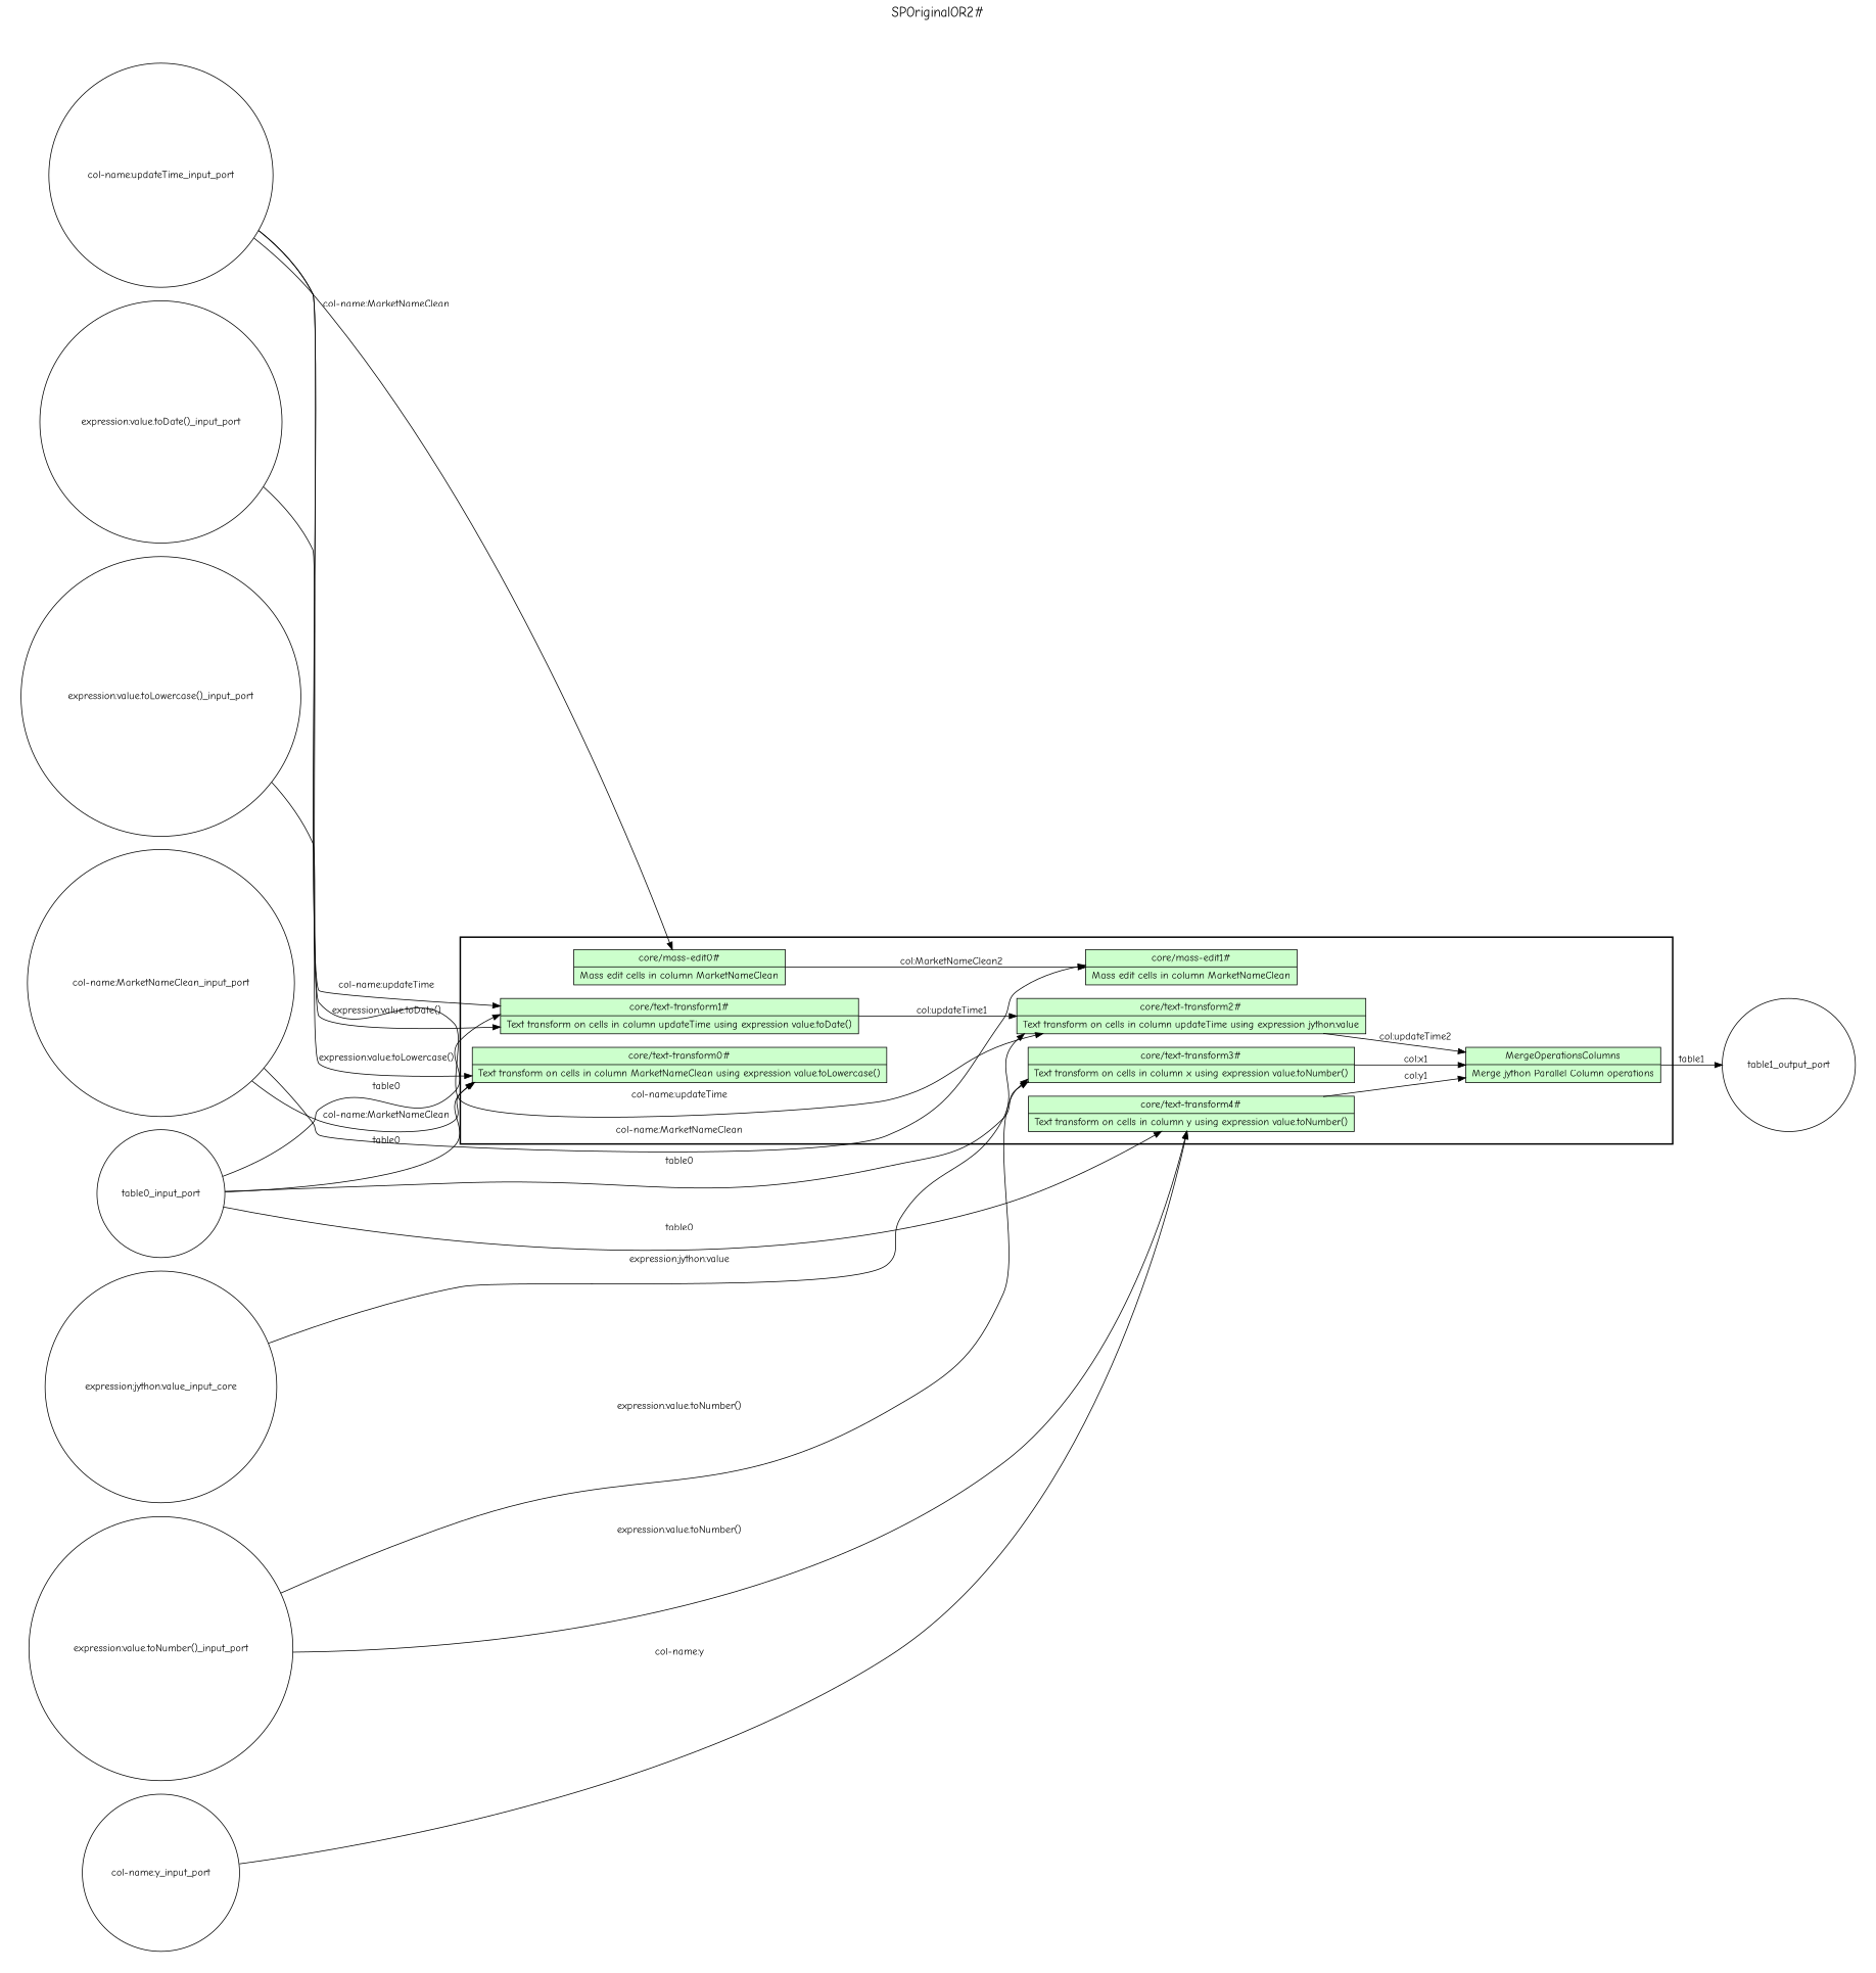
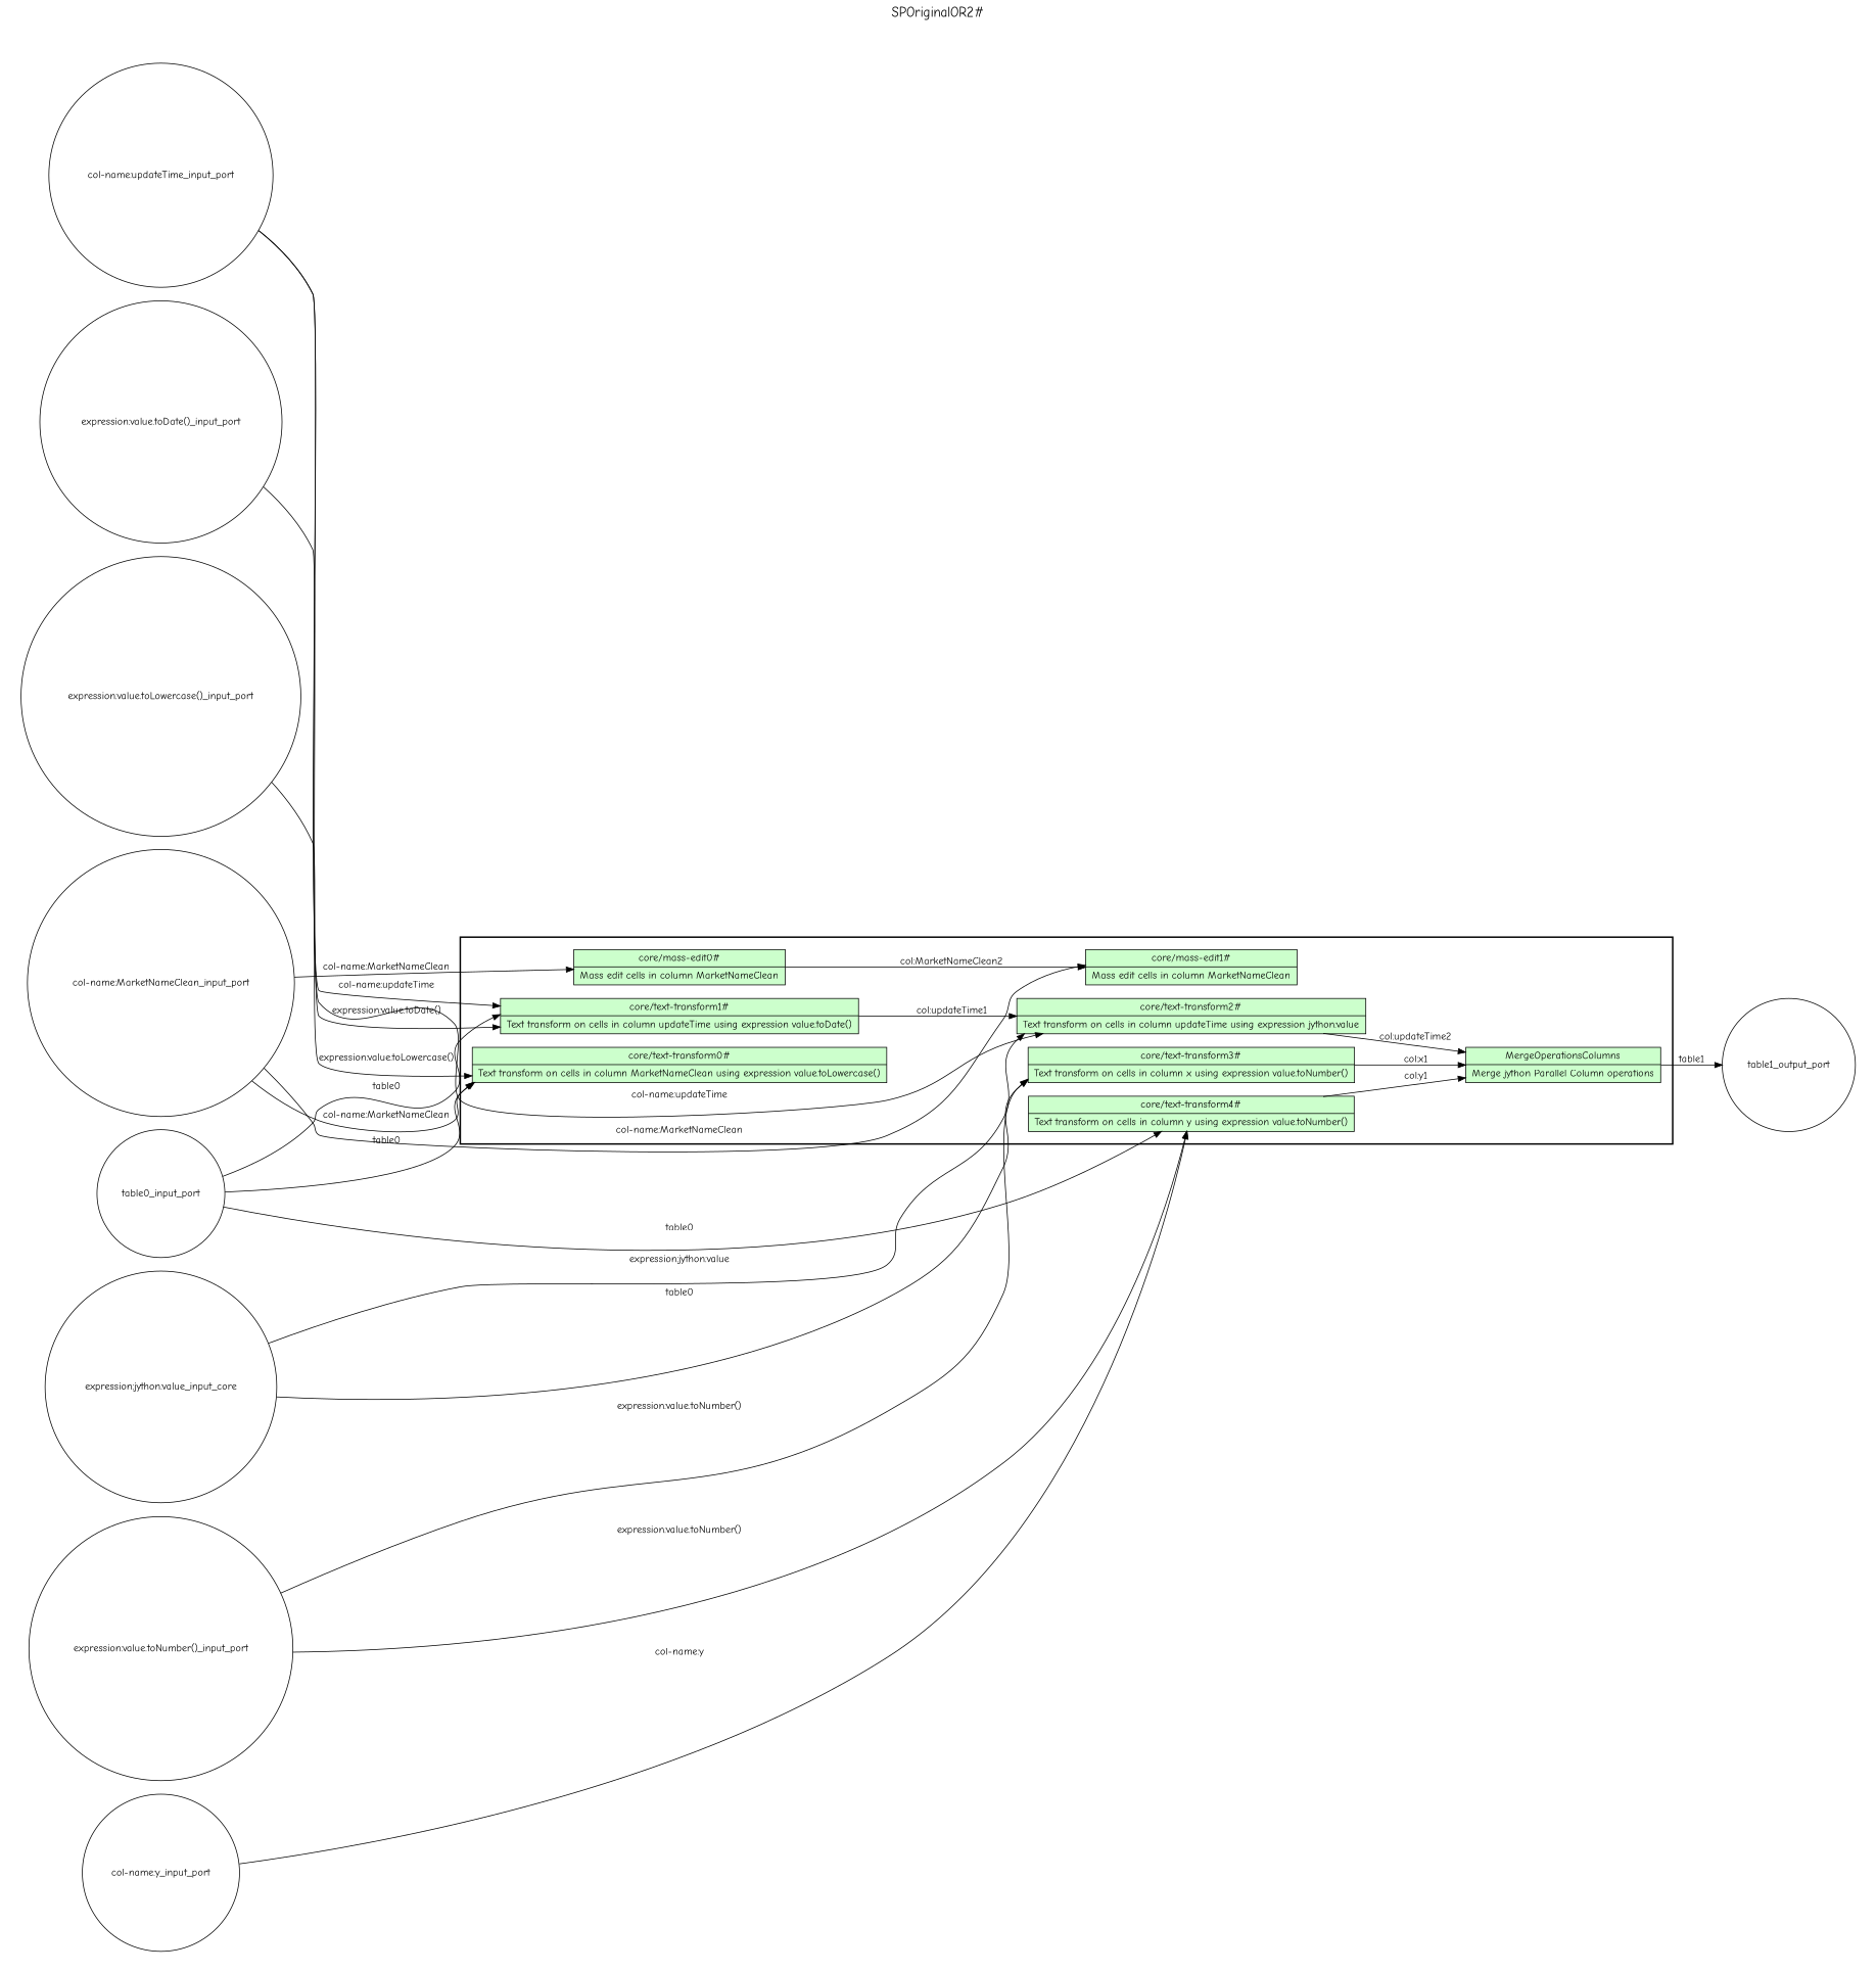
  digraph {
    fontname="Comic Neue"
    fontsize=18
    label="SPOriginalOR2#"
    labelloc=t
    rankdir=LR
    node [fillcolor="#FFFFFF" fontname="Comic Neue" peripheries=1 shape=circle style=filled]
    edge [fontname="Comic Neue"]
    n1 [fillcolor="#CCFFCC" label="{{<f0> core/text-transform0# |<f1> Text transform on cells in column MarketNameClean using expression value.toLowercase()}}" rankdir=LR shape=record]
    n2 [fillcolor="#CCFFCC" label="{{<f0> core/mass-edit0# |<f1> Mass edit cells in column MarketNameClean}}" rankdir=LR shape=record]
    n3 [fillcolor="#CCFFCC" label="{{<f0> core/mass-edit1# |<f1> Mass edit cells in column MarketNameClean}}" rankdir=LR shape=record]
    n4 [fillcolor="#CCFFCC" label="{{<f0> core/text-transform1# |<f1> Text transform on cells in column updateTime using expression value.toDate()}}" rankdir=LR shape=record]
    n5 [fillcolor="#CCFFCC" label="{{<f0> core/text-transform2# |<f1> Text transform on cells in column updateTime using expression jython\:value}}" rankdir=LR shape=record]
    n6 [fillcolor="#CCFFCC" label="{{<f0> MergeOperationsColumns |<f1> Merge jython Parallel Column operations}}" rankdir=LR shape=record]
    n7 [fillcolor="#CCFFCC" label="{{<f0> core/text-transform3# |<f1> Text transform on cells in column x using expression value.toNumber()}}" rankdir=LR shape=record]
    n8 [fillcolor="#CCFFCC" label="{{<f0> core/text-transform4# |<f1> Text transform on cells in column y using expression value.toNumber()}}" rankdir=LR shape=record]
    "col-name:MarketNameClean_input_port" [width=0.2]
    n10 [label="expression:jython:value_input_core" width=0.2]
    "col-name:y_input_port" [width=0.2]
    "expression:value.toDate()_input_port" [width=0.2]
    "col-name:updateTime_input_port" [width=0.2]
    "expression:value.toLowercase()_input_port" [width=0.2]
    "expression:value.toNumber()_input_port" [width=0.2]
    table0_input_port [width=0.2]
    table1_output_port [width=0.2]
    subgraph cluster_1 {
      color=black
      label=""
      penwidth=2
      subgraph cluster_2 {
        color=black
        label=""
        penwidth=0
        n1
        n2
        n3
        n4
        n5
        n6
        n7
        n8
      }
    }
    subgraph cluster_3 {
      label=""
      penwidth=0
      subgraph cluster_4 {
        label=""
        penwidth=0
        table1_output_port
      }
    }
    subgraph cluster_5 {
      label=""
      penwidth=0
      subgraph cluster_6 {
        label=""
        penwidth=0
        "col-name:MarketNameClean_input_port"
        n10
        "col-name:y_input_port"
        "expression:value.toDate()_input_port"
        "col-name:updateTime_input_port"
        "expression:value.toLowercase()_input_port"
        "expression:value.toNumber()_input_port"
        table0_input_port
      }
    }
    n2 -> n3 [label="col:MarketNameClean2"]
    n4 -> n5 [label="col:updateTime1"]
    n5 -> n6 [label="col:updateTime2"]
    n6 -> table1_output_port [label=table1]
    n7 -> n6 [label="col:x1"]
    n8 -> n6 [label="col:y1"]
    "col-name:MarketNameClean_input_port" -> n1 [label="col-name:MarketNameClean"]
-   "col-name:updateTime_input_port" -> n2 [label="col-name:MarketNameClean"]
+   "col-name:MarketNameClean_input_port" -> n2 [label="col-name:MarketNameClean"]
    "col-name:MarketNameClean_input_port" -> n3 [label="col-name:MarketNameClean"]
    n10 -> n5 [label="expression:jython:value"]
    "col-name:y_input_port" -> n8 [label="col-name:y"]
    "expression:value.toDate()_input_port" -> n4 [label="expression:value.toDate()"]
    "col-name:updateTime_input_port" -> n4 [label="col-name:updateTime"]
    "col-name:updateTime_input_port" -> n5 [label="col-name:updateTime"]
    "expression:value.toLowercase()_input_port" -> n1 [label="expression:value.toLowercase()"]
    "expression:value.toNumber()_input_port" -> n7 [label="expression:value.toNumber()"]
    "expression:value.toNumber()_input_port" -> n8 [label="expression:value.toNumber()"]
    table0_input_port -> n1 [label=table0]
    table0_input_port -> n4 [label=table0]
-   table0_input_port -> n7 [label=table0]
+   n10 -> n7 [label=table0]
    table0_input_port -> n8 [label=table0]
  }
